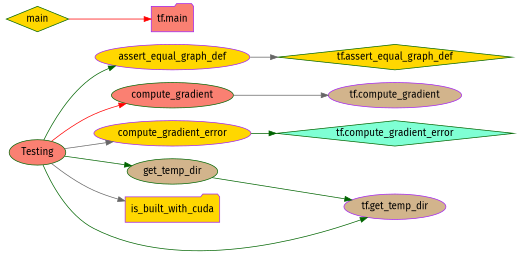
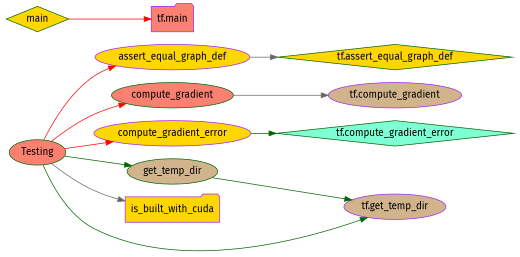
  digraph {
    fontname="Fira Sans"
    rankdir=LR
    node [color=darkgreen fillcolor=gold fontname="Fira Sans" shape=ellipse style=filled]
    edge [color=red fontname="Fira Sans"]
    Testing [fillcolor=salmon]
    assert_equal_graph_def [color=purple]
    compute_gradient [fillcolor=salmon]
    compute_gradient_error [color=purple]
    get_temp_dir [fillcolor=tan]
    is_built_with_cuda [color=purple shape=folder]
    "tf.get_temp_dir" [color=purple fillcolor=tan]
    "tf.assert_equal_graph_def" [shape=diamond]
    "tf.compute_gradient" [color=purple fillcolor=tan]
    "tf.compute_gradient_error" [fillcolor=aquamarine shape=diamond]
    main [shape=diamond]
    "tf.main" [color=purple fillcolor=salmon shape=folder]
-   Testing -> assert_equal_graph_def [color=darkgreen]
+   Testing -> assert_equal_graph_def
    Testing -> compute_gradient
-   Testing -> compute_gradient_error [color=gray40]
+   Testing -> compute_gradient_error
    Testing -> get_temp_dir [color=darkgreen]
    Testing -> is_built_with_cuda [color=gray40]
    Testing -> "tf.get_temp_dir" [color=darkgreen]
    assert_equal_graph_def -> "tf.assert_equal_graph_def" [color=gray40]
    compute_gradient -> "tf.compute_gradient" [color=gray40]
    compute_gradient_error -> "tf.compute_gradient_error" [color=darkgreen]
    get_temp_dir -> "tf.get_temp_dir" [color=darkgreen]
    main -> "tf.main"
  }
